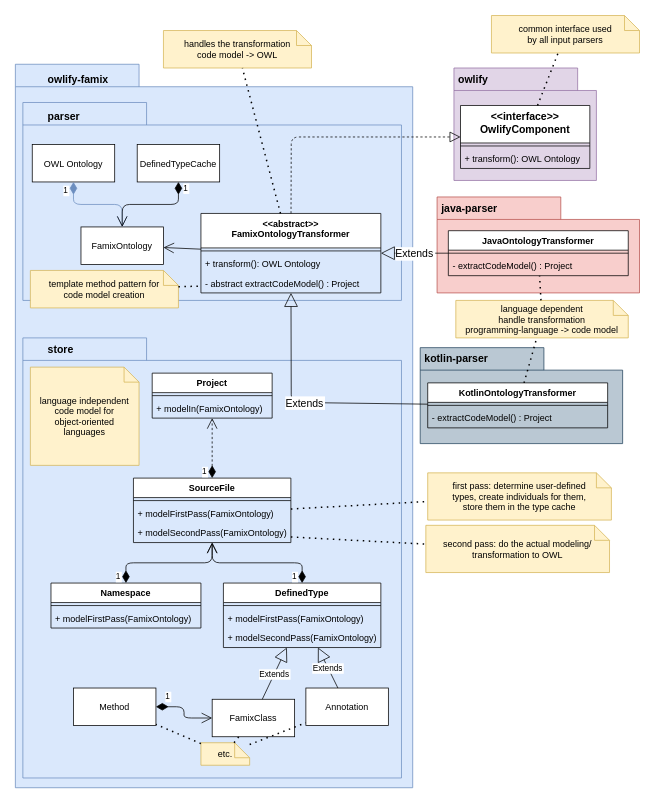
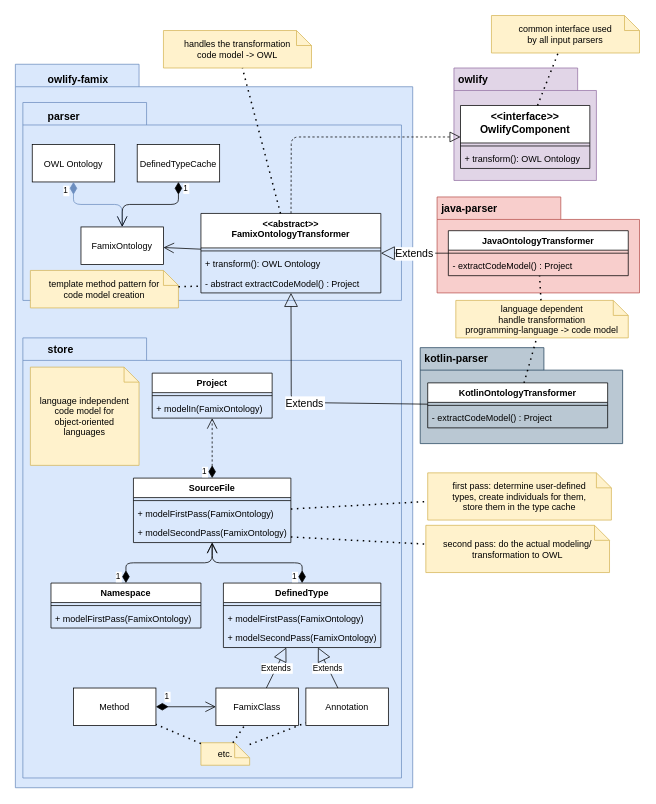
  <mxCell id="0" />
  <mxCell id="1" parent="0" />
  <mxCell id="2" value="" style="shape=folder;fontStyle=1;spacingTop=10;tabWidth=165;tabHeight=30;tabPosition=left;fillColor=#bac8d3;strokeColor=#23445d;" vertex="1" parent="1"><mxGeometry x="560" y="463" width="270" height="128" as="geometry" /></mxCell>
  <mxCell id="3" value="kotlin-parser" style="text;strokeColor=none;fillColor=none;align=left;verticalAlign=top;spacingLeft=4;spacingRight=4;overflow=hidden;rotatable=0;points=[[0,0.5],[1,0.5]];portConstraint=eastwest;fontSize=14;fontStyle=1;" vertex="1" parent="1"><mxGeometry x="560" y="463" width="100" height="26" as="geometry" /></mxCell>
  <mxCell id="4" value="" style="shape=folder;fontStyle=1;spacingTop=10;tabWidth=165;tabHeight=30;tabPosition=left;fillColor=#f8cecc;strokeColor=#b85450;" vertex="1" parent="1"><mxGeometry x="582.5" y="262" width="270" height="128" as="geometry" /></mxCell>
  <mxCell id="5" value="" style="shape=folder;fontStyle=1;spacingTop=10;tabWidth=165;tabHeight=30;tabPosition=left;fillColor=#e1d5e7;strokeColor=#9673a6;" vertex="1" parent="1"><mxGeometry x="605" y="90" width="190" height="150" as="geometry" /></mxCell>
  <mxCell id="6" value="" style="shape=folder;fontStyle=1;spacingTop=10;tabWidth=165;tabHeight=30;tabPosition=left;fillColor=#dae8fc;strokeColor=#6c8ebf;" vertex="1" parent="1"><mxGeometry x="40" y="146" width="505" height="264" as="geometry" /></mxCell>
  <mxCell id="7" value="" style="shape=folder;fontStyle=1;spacingTop=10;tabWidth=165;tabHeight=30;tabPosition=left;fillColor=#dae8fc;strokeColor=#6c8ebf;" vertex="1" parent="1"><mxGeometry x="20" y="85" width="530" height="965" as="geometry" /></mxCell>
  <mxCell id="8" value="" style="shape=folder;fontStyle=1;spacingTop=10;tabWidth=165;tabHeight=30;tabPosition=left;fillColor=#dae8fc;strokeColor=#6c8ebf;" vertex="1" parent="1"><mxGeometry x="30" y="136" width="505" height="264" as="geometry" /></mxCell>
  <mxCell id="9" value="" style="shape=folder;fontStyle=1;spacingTop=10;tabWidth=165;tabHeight=30;tabPosition=left;fillColor=#dae8fc;strokeColor=#6c8ebf;" vertex="1" parent="1"><mxGeometry x="30" y="450" width="505" height="587" as="geometry" /></mxCell>
  <mxCell id="10" value="&lt;&lt;abstract&gt;&gt; &#10;FamixOntologyTransformer" style="swimlane;fontStyle=1;align=center;verticalAlign=top;childLayout=stackLayout;horizontal=1;startSize=46;horizontalStack=0;resizeParent=1;resizeParentMax=0;resizeLast=0;collapsible=1;marginBottom=0;" vertex="1" parent="1"><mxGeometry x="267.5" y="284" width="240" height="106" as="geometry" /></mxCell>
  <mxCell id="11" value="" style="line;strokeWidth=1;align=left;verticalAlign=middle;spacingTop=-1;spacingLeft=3;spacingRight=3;rotatable=0;labelPosition=right;points=[];portConstraint=eastwest;" vertex="1" parent="10"><mxGeometry y="46" width="240" height="8" as="geometry" /></mxCell>
  <mxCell id="12" value="+ transform(): OWL Ontology" style="text;align=left;verticalAlign=top;spacingLeft=4;spacingRight=4;overflow=hidden;rotatable=0;points=[[0,0.5],[1,0.5]];portConstraint=eastwest;" vertex="1" parent="10"><mxGeometry y="54" width="240" height="26" as="geometry" /></mxCell>
  <mxCell id="13" value="- abstract extractCodeModel() : Project" style="text;align=left;verticalAlign=top;spacingLeft=4;spacingRight=4;overflow=hidden;rotatable=0;points=[[0,0.5],[1,0.5]];portConstraint=eastwest;" vertex="1" parent="10"><mxGeometry y="80" width="240" height="26" as="geometry" /></mxCell>
  <mxCell id="14" value="JavaOntologyTransformer" style="swimlane;fontStyle=1;align=center;verticalAlign=top;childLayout=stackLayout;horizontal=1;startSize=26;horizontalStack=0;resizeParent=1;resizeParentMax=0;resizeLast=0;collapsible=1;marginBottom=0;" vertex="1" parent="1"><mxGeometry x="597.5" y="307" width="240" height="60" as="geometry" /></mxCell>
  <mxCell id="15" value="" style="line;strokeWidth=1;fillColor=none;align=left;verticalAlign=middle;spacingTop=-1;spacingLeft=3;spacingRight=3;rotatable=0;labelPosition=right;points=[];portConstraint=eastwest;" vertex="1" parent="14"><mxGeometry y="26" width="240" height="8" as="geometry" /></mxCell>
  <mxCell id="16" value="- extractCodeModel() : Project" style="text;strokeColor=none;fillColor=none;align=left;verticalAlign=top;spacingLeft=4;spacingRight=4;overflow=hidden;rotatable=0;points=[[0,0.5],[1,0.5]];portConstraint=eastwest;" vertex="1" parent="14"><mxGeometry y="34" width="240" height="26" as="geometry" /></mxCell>
  <mxCell id="17" value="KotlinOntologyTransformer" style="swimlane;fontStyle=1;align=center;verticalAlign=top;childLayout=stackLayout;horizontal=1;startSize=26;horizontalStack=0;resizeParent=1;resizeParentMax=0;resizeLast=0;collapsible=1;marginBottom=0;" vertex="1" parent="1"><mxGeometry x="570" y="510" width="240" height="60" as="geometry" /></mxCell>
  <mxCell id="18" value="" style="line;strokeWidth=1;fillColor=none;align=left;verticalAlign=middle;spacingTop=-1;spacingLeft=3;spacingRight=3;rotatable=0;labelPosition=right;points=[];portConstraint=eastwest;" vertex="1" parent="17"><mxGeometry y="26" width="240" height="8" as="geometry" /></mxCell>
  <mxCell id="19" value="- extractCodeModel() : Project" style="text;strokeColor=none;fillColor=none;align=left;verticalAlign=top;spacingLeft=4;spacingRight=4;overflow=hidden;rotatable=0;points=[[0,0.5],[1,0.5]];portConstraint=eastwest;" vertex="1" parent="17"><mxGeometry y="34" width="240" height="26" as="geometry" /></mxCell>
  <mxCell id="20" value="Project" style="swimlane;fontStyle=1;align=center;verticalAlign=top;childLayout=stackLayout;horizontal=1;startSize=26;horizontalStack=0;resizeParent=1;resizeParentMax=0;resizeLast=0;collapsible=1;marginBottom=0;" vertex="1" parent="1"><mxGeometry x="202.5" y="497" width="160" height="60" as="geometry" /></mxCell>
  <mxCell id="21" value="" style="line;strokeWidth=1;fillColor=none;align=left;verticalAlign=middle;spacingTop=-1;spacingLeft=3;spacingRight=3;rotatable=0;labelPosition=right;points=[];portConstraint=eastwest;" vertex="1" parent="20"><mxGeometry y="26" width="160" height="8" as="geometry" /></mxCell>
  <mxCell id="22" value="+ modelIn(FamixOntology)" style="text;strokeColor=none;fillColor=none;align=left;verticalAlign=top;spacingLeft=4;spacingRight=4;overflow=hidden;rotatable=0;points=[[0,0.5],[1,0.5]];portConstraint=eastwest;" vertex="1" parent="20"><mxGeometry y="34" width="160" height="26" as="geometry" /></mxCell>
  <mxCell id="23" value="SourceFile" style="swimlane;fontStyle=1;align=center;verticalAlign=top;childLayout=stackLayout;horizontal=1;startSize=26;horizontalStack=0;resizeParent=1;resizeParentMax=0;resizeLast=0;collapsible=1;marginBottom=0;" vertex="1" parent="1"><mxGeometry x="177.5" y="637" width="210" height="86" as="geometry" /></mxCell>
  <mxCell id="24" value="" style="line;strokeWidth=1;fillColor=none;align=left;verticalAlign=middle;spacingTop=-1;spacingLeft=3;spacingRight=3;rotatable=0;labelPosition=right;points=[];portConstraint=eastwest;" vertex="1" parent="23"><mxGeometry y="26" width="210" height="8" as="geometry" /></mxCell>
  <mxCell id="25" value="+ modelFirstPass(FamixOntology)" style="text;strokeColor=none;fillColor=none;align=left;verticalAlign=top;spacingLeft=4;spacingRight=4;overflow=hidden;rotatable=0;points=[[0,0.5],[1,0.5]];portConstraint=eastwest;" vertex="1" parent="23"><mxGeometry y="34" width="210" height="26" as="geometry" /></mxCell>
  <mxCell id="26" value="+ modelSecondPass(FamixOntology)" style="text;strokeColor=none;fillColor=none;align=left;verticalAlign=top;spacingLeft=4;spacingRight=4;overflow=hidden;rotatable=0;points=[[0,0.5],[1,0.5]];portConstraint=eastwest;" vertex="1" parent="23"><mxGeometry y="60" width="210" height="26" as="geometry" /></mxCell>
  <mxCell id="27" value="Namespace" style="swimlane;fontStyle=1;align=center;verticalAlign=top;childLayout=stackLayout;horizontal=1;startSize=26;horizontalStack=0;resizeParent=1;resizeParentMax=0;resizeLast=0;collapsible=1;marginBottom=0;" vertex="1" parent="1"><mxGeometry x="67.5" y="777" width="200" height="60" as="geometry" /></mxCell>
  <mxCell id="28" value="" style="line;strokeWidth=1;fillColor=none;align=left;verticalAlign=middle;spacingTop=-1;spacingLeft=3;spacingRight=3;rotatable=0;labelPosition=right;points=[];portConstraint=eastwest;" vertex="1" parent="27"><mxGeometry y="26" width="200" height="8" as="geometry" /></mxCell>
  <mxCell id="29" value="+ modelFirstPass(FamixOntology)" style="text;strokeColor=none;fillColor=none;align=left;verticalAlign=top;spacingLeft=4;spacingRight=4;overflow=hidden;rotatable=0;points=[[0,0.5],[1,0.5]];portConstraint=eastwest;" vertex="1" parent="27"><mxGeometry y="34" width="200" height="26" as="geometry" /></mxCell>
  <mxCell id="30" value="1" style="endArrow=open;endSize=12;startArrow=diamondThin;startSize=14;startFill=1;edgeStyle=orthogonalEdgeStyle;align=left;verticalAlign=bottom;dashed=1;" edge="1" parent="1" source="23" target="20"><mxGeometry x="-1" y="15" relative="1" as="geometry"><mxPoint x="227.5" y="447" as="sourcePoint" /><mxPoint x="387.5" y="447" as="targetPoint" /><mxPoint as="offset" /></mxGeometry></mxCell>
  <mxCell id="31" value="1" style="endArrow=open;endSize=12;startArrow=diamondThin;startSize=14;startFill=1;edgeStyle=orthogonalEdgeStyle;align=left;verticalAlign=bottom;" edge="1" parent="1" source="27" target="23"><mxGeometry x="-1" y="15" relative="1" as="geometry"><mxPoint x="292.5" y="647" as="sourcePoint" /><mxPoint x="292.5" y="567" as="targetPoint" /><mxPoint as="offset" /></mxGeometry></mxCell>
  <mxCell id="32" value="DefinedType" style="swimlane;fontStyle=1;align=center;verticalAlign=top;childLayout=stackLayout;horizontal=1;startSize=26;horizontalStack=0;resizeParent=1;resizeParentMax=0;resizeLast=0;collapsible=1;marginBottom=0;" vertex="1" parent="1"><mxGeometry x="297.5" y="777" width="210" height="86" as="geometry" /></mxCell>
  <mxCell id="33" value="" style="line;strokeWidth=1;fillColor=none;align=left;verticalAlign=middle;spacingTop=-1;spacingLeft=3;spacingRight=3;rotatable=0;labelPosition=right;points=[];portConstraint=eastwest;" vertex="1" parent="32"><mxGeometry y="26" width="210" height="8" as="geometry" /></mxCell>
  <mxCell id="34" value="+ modelFirstPass(FamixOntology)" style="text;strokeColor=none;fillColor=none;align=left;verticalAlign=top;spacingLeft=4;spacingRight=4;overflow=hidden;rotatable=0;points=[[0,0.5],[1,0.5]];portConstraint=eastwest;" vertex="1" parent="32"><mxGeometry y="34" width="210" height="26" as="geometry" /></mxCell>
  <mxCell id="35" value="+ modelSecondPass(FamixOntology)" style="text;strokeColor=none;fillColor=none;align=left;verticalAlign=top;spacingLeft=4;spacingRight=4;overflow=hidden;rotatable=0;points=[[0,0.5],[1,0.5]];portConstraint=eastwest;" vertex="1" parent="32"><mxGeometry y="60" width="210" height="26" as="geometry" /></mxCell>
  <mxCell id="36" value="1" style="endArrow=open;endSize=12;startArrow=diamondThin;startSize=14;startFill=1;edgeStyle=orthogonalEdgeStyle;align=left;verticalAlign=bottom;" edge="1" parent="1" source="32" target="23"><mxGeometry x="-1" y="15" relative="1" as="geometry"><mxPoint x="167.5" y="787" as="sourcePoint" /><mxPoint x="292.5" y="733" as="targetPoint" /><mxPoint as="offset" /></mxGeometry></mxCell>
- <mxCell id="37" value="FamixClass" style="" vertex="1" parent="1"><mxGeometry x="282.5" y="932" width="110" height="50" as="geometry" /></mxCell>
+ <mxCell id="37" value="FamixClass" style="" vertex="1" parent="1"><mxGeometry x="287.5" y="917" width="110" height="50" as="geometry" /></mxCell>
  <mxCell id="38" value="Extends" style="endArrow=block;endSize=16;endFill=0;" edge="1" parent="1" source="37" target="32"><mxGeometry width="160" relative="1" as="geometry"><mxPoint x="227.5" y="607" as="sourcePoint" /><mxPoint x="387.5" y="607" as="targetPoint" /></mxGeometry></mxCell>
  <mxCell id="39" value="Annotation" style="" vertex="1" parent="1"><mxGeometry x="407.5" y="917" width="110" height="50" as="geometry" /></mxCell>
  <mxCell id="40" value="Extends" style="endArrow=block;endSize=16;endFill=0;" edge="1" parent="1" source="39" target="32"><mxGeometry width="160" relative="1" as="geometry"><mxPoint x="364.795" y="927" as="sourcePoint" /><mxPoint x="391.352" y="873" as="targetPoint" /></mxGeometry></mxCell>
  <mxCell id="41" value="Method" style="" vertex="1" parent="1"><mxGeometry x="97.5" y="917" width="110" height="50" as="geometry" /></mxCell>
  <mxCell id="42" value="1" style="endArrow=open;endSize=12;startArrow=diamondThin;startSize=14;startFill=1;edgeStyle=orthogonalEdgeStyle;align=left;verticalAlign=bottom;" edge="1" parent="1" source="41" target="37"><mxGeometry x="-0.75" y="5" relative="1" as="geometry"><mxPoint x="177.5" y="787" as="sourcePoint" /><mxPoint x="292.5" y="733" as="targetPoint" /><mxPoint as="offset" /></mxGeometry></mxCell>
  <mxCell id="43" value="etc." style="shape=note;size=20;fillColor=#fff2cc;strokeColor=#d6b656;" vertex="1" parent="1"><mxGeometry x="267.5" y="990" width="65" height="30" as="geometry" /></mxCell>
  <mxCell id="44" value="FamixOntology" style="" vertex="1" parent="1"><mxGeometry x="107.5" y="302" width="110" height="50" as="geometry" /></mxCell>
  <mxCell id="45" value="OWL Ontology" style="" vertex="1" parent="1"><mxGeometry x="42.5" y="192" width="110" height="50" as="geometry" /></mxCell>
  <mxCell id="46" value="DefinedTypeCache" style="" vertex="1" parent="1"><mxGeometry x="182.5" y="192" width="110" height="50" as="geometry" /></mxCell>
  <mxCell id="47" value="1" style="endArrow=open;endSize=12;startArrow=diamondThin;startSize=14;startFill=1;edgeStyle=orthogonalEdgeStyle;align=left;verticalAlign=bottom;fillColor=#dae8fc;strokeColor=#6c8ebf;" edge="1" parent="1" source="45" target="44"><mxGeometry x="-0.68" y="-15" relative="1" as="geometry"><mxPoint x="327.5" y="752" as="sourcePoint" /><mxPoint x="327.5" y="672" as="targetPoint" /><mxPoint as="offset" /></mxGeometry></mxCell>
  <mxCell id="48" value="1" style="endArrow=open;endSize=12;startArrow=diamondThin;startSize=14;startFill=1;edgeStyle=orthogonalEdgeStyle;align=left;verticalAlign=bottom;entryX=0.5;entryY=0;entryDx=0;entryDy=0;" edge="1" parent="1" source="46" target="44"><mxGeometry x="-0.742" y="5" relative="1" as="geometry"><mxPoint x="107.5" y="252" as="sourcePoint" /><mxPoint x="172.5" y="312" as="targetPoint" /><mxPoint as="offset" /></mxGeometry></mxCell>
  <mxCell id="49" value="" style="endArrow=open;endFill=1;endSize=12;" edge="1" parent="1" source="10" target="44"><mxGeometry width="160" relative="1" as="geometry"><mxPoint x="267.5" y="512" as="sourcePoint" /><mxPoint x="427.5" y="512" as="targetPoint" /></mxGeometry></mxCell>
  <mxCell id="50" value="store" style="text;strokeColor=none;fillColor=none;align=left;verticalAlign=top;spacingLeft=4;spacingRight=4;overflow=hidden;rotatable=0;points=[[0,0.5],[1,0.5]];portConstraint=eastwest;fontSize=14;fontStyle=1;" vertex="1" parent="1"><mxGeometry x="57.5" y="450" width="100" height="26" as="geometry" /></mxCell>
  <mxCell id="51" value="parser" style="text;strokeColor=none;fillColor=none;align=left;verticalAlign=top;spacingLeft=4;spacingRight=4;overflow=hidden;rotatable=0;points=[[0,0.5],[1,0.5]];portConstraint=eastwest;fontSize=14;fontStyle=1;" vertex="1" parent="1"><mxGeometry x="57.5" y="140" width="100" height="26" as="geometry" /></mxCell>
  <mxCell id="52" value="Extends" style="endArrow=block;endSize=16;endFill=0;fontSize=14;" edge="1" parent="1" source="14" target="10"><mxGeometry width="160" relative="1" as="geometry"><mxPoint x="320" y="420" as="sourcePoint" /><mxPoint x="480" y="420" as="targetPoint" /></mxGeometry></mxCell>
  <mxCell id="53" value="Extends" style="endArrow=block;endSize=16;endFill=0;fontSize=14;" edge="1" parent="1" source="17" target="10"><mxGeometry width="160" relative="1" as="geometry"><mxPoint x="320" y="420" as="sourcePoint" /><mxPoint x="480" y="420" as="targetPoint" /><Array as="points"><mxPoint x="388" y="536" /></Array></mxGeometry></mxCell>
  <mxCell id="54" value="&lt;&lt;interface&gt;&gt;&#10;OwlifyComponent" style="swimlane;fontStyle=1;align=center;verticalAlign=top;childLayout=stackLayout;horizontal=1;startSize=50;horizontalStack=0;resizeParent=1;resizeParentMax=0;resizeLast=0;collapsible=1;marginBottom=0;fontSize=14;" vertex="1" parent="1"><mxGeometry x="613.75" y="140" width="172.5" height="84" as="geometry" /></mxCell>
  <mxCell id="55" value="" style="line;strokeWidth=1;fillColor=none;align=left;verticalAlign=middle;spacingTop=-1;spacingLeft=3;spacingRight=3;rotatable=0;labelPosition=right;points=[];portConstraint=eastwest;" vertex="1" parent="54"><mxGeometry y="50" width="172.5" height="8" as="geometry" /></mxCell>
  <mxCell id="56" value="+ transform(): OWL Ontology" style="text;strokeColor=none;fillColor=none;align=left;verticalAlign=top;spacingLeft=4;spacingRight=4;overflow=hidden;rotatable=0;points=[[0,0.5],[1,0.5]];portConstraint=eastwest;" vertex="1" parent="54"><mxGeometry y="58" width="172.5" height="26" as="geometry" /></mxCell>
  <mxCell id="57" value="" style="endArrow=block;dashed=1;endFill=0;endSize=12;fontSize=14;" edge="1" parent="1" source="10" target="54"><mxGeometry width="160" relative="1" as="geometry"><mxPoint x="320" y="420" as="sourcePoint" /><mxPoint x="480" y="420" as="targetPoint" /><Array as="points"><mxPoint x="388" y="182" /></Array></mxGeometry></mxCell>
  <mxCell id="58" value="owlify-famix" style="text;strokeColor=none;fillColor=none;align=left;verticalAlign=top;spacingLeft=4;spacingRight=4;overflow=hidden;rotatable=0;points=[[0,0.5],[1,0.5]];portConstraint=eastwest;fontSize=14;fontStyle=1;" vertex="1" parent="1"><mxGeometry x="57.5" y="90" width="100" height="26" as="geometry" /></mxCell>
  <mxCell id="59" value="owlify" style="text;strokeColor=none;fillColor=none;align=left;verticalAlign=top;spacingLeft=4;spacingRight=4;overflow=hidden;rotatable=0;points=[[0,0.5],[1,0.5]];portConstraint=eastwest;fontSize=14;fontStyle=1;" vertex="1" parent="1"><mxGeometry x="605" y="90" width="100" height="26" as="geometry" /></mxCell>
  <mxCell id="60" value="java-parser" style="text;strokeColor=none;fillColor=none;align=left;verticalAlign=top;spacingLeft=4;spacingRight=4;overflow=hidden;rotatable=0;points=[[0,0.5],[1,0.5]];portConstraint=eastwest;fontSize=14;fontStyle=1;" vertex="1" parent="1"><mxGeometry x="582.5" y="262" width="100" height="26" as="geometry" /></mxCell>
  <mxCell id="61" value="first pass: determine user-defined&#10;types, create individuals for them,&#10;store them in the type cache" style="shape=note;size=20;fillColor=#fff2cc;strokeColor=#d6b656;" vertex="1" parent="1"><mxGeometry x="570" y="630" width="245" height="63" as="geometry" /></mxCell>
  <mxCell id="62" value="second pass: do the actual modeling/&#10;transformation to OWL" style="shape=note;size=20;fillColor=#fff2cc;strokeColor=#d6b656;" vertex="1" parent="1"><mxGeometry x="567.5" y="700" width="245" height="63" as="geometry" /></mxCell>
  <mxCell id="63" value="" style="endArrow=none;dashed=1;dashPattern=1 3;strokeWidth=2;fontSize=14;" edge="1" parent="1" source="25" target="61"><mxGeometry width="50" height="50" relative="1" as="geometry"><mxPoint x="465" y="440" as="sourcePoint" /><mxPoint x="515" y="390" as="targetPoint" /></mxGeometry></mxCell>
  <mxCell id="64" value="" style="endArrow=none;dashed=1;dashPattern=1 3;strokeWidth=2;fontSize=14;" edge="1" parent="1" source="26" target="62"><mxGeometry width="50" height="50" relative="1" as="geometry"><mxPoint x="397.5" y="688.238" as="sourcePoint" /><mxPoint x="580" y="678.223" as="targetPoint" /></mxGeometry></mxCell>
  <mxCell id="65" value="" style="endArrow=none;dashed=1;dashPattern=1 3;strokeWidth=2;fontSize=14;" edge="1" parent="1" source="43" target="39"><mxGeometry width="50" height="50" relative="1" as="geometry"><mxPoint x="397.5" y="725.54" as="sourcePoint" /><mxPoint x="577.5" y="735.037" as="targetPoint" /></mxGeometry></mxCell>
  <mxCell id="66" value="" style="endArrow=none;dashed=1;dashPattern=1 3;strokeWidth=2;fontSize=14;" edge="1" parent="1" source="43" target="37"><mxGeometry width="50" height="50" relative="1" as="geometry"><mxPoint x="292.5" y="1002.824" as="sourcePoint" /><mxPoint x="417.5" y="967.529" as="targetPoint" /></mxGeometry></mxCell>
  <mxCell id="67" value="" style="endArrow=none;dashed=1;dashPattern=1 3;strokeWidth=2;fontSize=14;" edge="1" parent="1" source="43" target="41"><mxGeometry width="50" height="50" relative="1" as="geometry"><mxPoint x="302.5" y="1012.824" as="sourcePoint" /><mxPoint x="427.5" y="977.529" as="targetPoint" /></mxGeometry></mxCell>
  <mxCell id="68" value="language independent&#10;code model for&#10;object-oriented&#10;languages" style="shape=note;size=20;fillColor=#fff2cc;strokeColor=#d6b656;" vertex="1" parent="1"><mxGeometry x="40" y="489" width="145" height="131" as="geometry" /></mxCell>
  <mxCell id="69" value="common interface used&#10;by all input parsers" style="shape=note;size=20;fillColor=#fff2cc;strokeColor=#d6b656;" vertex="1" parent="1"><mxGeometry x="655" y="20" width="197.5" height="50" as="geometry" /></mxCell>
  <mxCell id="70" value="handles the transformation&#10;code model -&gt; OWL" style="shape=note;size=20;fillColor=#fff2cc;strokeColor=#d6b656;" vertex="1" parent="1"><mxGeometry x="217.5" y="40" width="197.5" height="50" as="geometry" /></mxCell>
  <mxCell id="71" value="" style="endArrow=none;dashed=1;dashPattern=1 3;strokeWidth=2;fontSize=14;" edge="1" parent="1" source="54" target="69"><mxGeometry width="50" height="50" relative="1" as="geometry"><mxPoint x="465" y="600" as="sourcePoint" /><mxPoint x="515" y="550" as="targetPoint" /></mxGeometry></mxCell>
  <mxCell id="72" value="" style="endArrow=none;dashed=1;dashPattern=1 3;strokeWidth=2;fontSize=14;" edge="1" parent="1" source="10" target="70"><mxGeometry width="50" height="50" relative="1" as="geometry"><mxPoint x="634.872" y="150" as="sourcePoint" /><mxPoint x="542.457" y="100" as="targetPoint" /></mxGeometry></mxCell>
  <mxCell id="73" value="language dependent&#10;handle transformation&#10;programming-language -&gt; code model" style="shape=note;size=20;fillColor=#fff2cc;strokeColor=#d6b656;" vertex="1" parent="1"><mxGeometry x="607.5" y="400" width="230" height="50" as="geometry" /></mxCell>
  <mxCell id="74" value="" style="endArrow=none;dashed=1;dashPattern=1 3;strokeWidth=2;fontSize=14;" edge="1" parent="1" source="73" target="14"><mxGeometry width="50" height="50" relative="1" as="geometry"><mxPoint x="465" y="340" as="sourcePoint" /><mxPoint x="515" y="290" as="targetPoint" /></mxGeometry></mxCell>
  <mxCell id="75" value="" style="endArrow=none;dashed=1;dashPattern=1 3;strokeWidth=2;fontSize=14;" edge="1" parent="1" source="17" target="73"><mxGeometry width="50" height="50" relative="1" as="geometry"><mxPoint x="731.08" y="410" as="sourcePoint" /><mxPoint x="729.205" y="377" as="targetPoint" /></mxGeometry></mxCell>
  <mxCell id="76" value="template method pattern for&#10;code model creation" style="shape=note;size=20;fillColor=#fff2cc;strokeColor=#d6b656;" vertex="1" parent="1"><mxGeometry x="40" y="360" width="197.5" height="50" as="geometry" /></mxCell>
  <mxCell id="77" value="" style="endArrow=none;dashed=1;dashPattern=1 3;strokeWidth=2;fontSize=14;" edge="1" parent="1" source="76" target="13"><mxGeometry width="50" height="50" relative="1" as="geometry"><mxPoint x="465" y="340" as="sourcePoint" /><mxPoint x="515" y="290" as="targetPoint" /></mxGeometry></mxCell>
